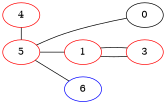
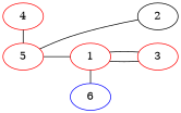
  graph {
    rankdir=LR
    node [color=red]
    4
    5
    3
-   2 [label=0 color=""]
+   2 [color=""]
    1
    6 [color=blue]
    subgraph sub_1 {
      rank=same
      4
      5
    }
    subgraph sub_2 {
      rank=same
      3
      2
    }
    subgraph sub_3 {
      rank=same
      1
      6
    }
    4 -- 5
    5 -- 2
-   5 -- 6
+   1 -- 6
    1 -- 5
    1 -- 3
    1 -- 3
  }
